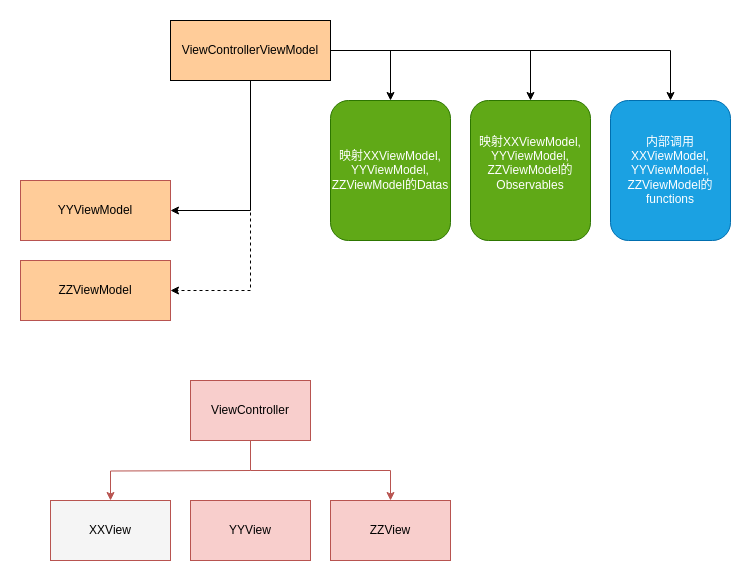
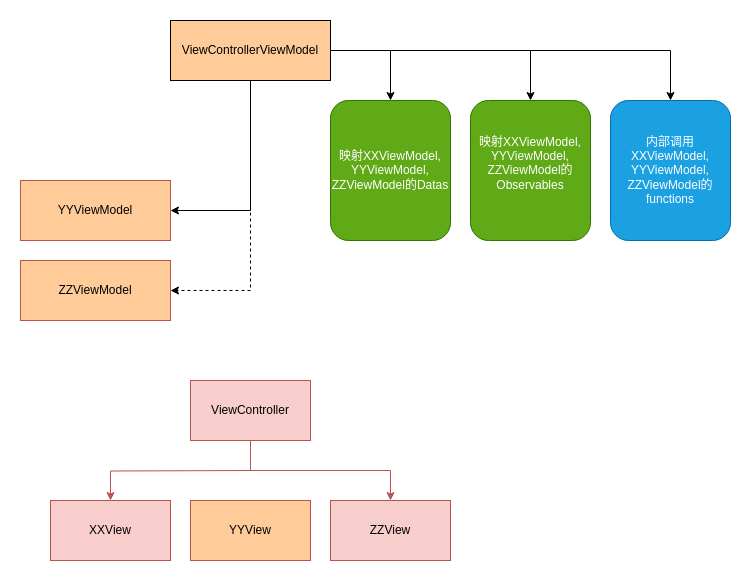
  <mxCell id="0" />
  <mxCell id="1" parent="0" />
  <mxCell id="2" style="edgeStyle=orthogonalEdgeStyle;rounded=0;orthogonalLoop=1;jettySize=auto;html=1;entryX=1;entryY=0.5;entryDx=0;entryDy=0;fontColor=#000000;" edge="1" parent="1" source="7" target="11"><mxGeometry relative="1" as="geometry" /></mxCell>
  <mxCell id="3" style="edgeStyle=orthogonalEdgeStyle;rounded=0;orthogonalLoop=1;jettySize=auto;html=1;entryX=1;entryY=0.5;entryDx=0;entryDy=0;fontColor=#000000;dashed=1;" edge="1" parent="1" source="7" target="12"><mxGeometry relative="1" as="geometry" /></mxCell>
  <mxCell id="4" style="edgeStyle=orthogonalEdgeStyle;rounded=0;orthogonalLoop=1;jettySize=auto;html=1;entryX=0.5;entryY=0;entryDx=0;entryDy=0;fontColor=#000000;exitX=1;exitY=0.5;exitDx=0;exitDy=0;" edge="1" parent="1" source="7" target="10"><mxGeometry relative="1" as="geometry" /></mxCell>
  <mxCell id="5" style="edgeStyle=orthogonalEdgeStyle;rounded=0;orthogonalLoop=1;jettySize=auto;html=1;entryX=0.5;entryY=0;entryDx=0;entryDy=0;fontColor=#000000;" edge="1" parent="1" source="7" target="8"><mxGeometry relative="1" as="geometry" /></mxCell>
  <mxCell id="6" style="edgeStyle=orthogonalEdgeStyle;rounded=0;orthogonalLoop=1;jettySize=auto;html=1;entryX=0.5;entryY=0;entryDx=0;entryDy=0;fontColor=#000000;" edge="1" parent="1" source="7" target="9"><mxGeometry relative="1" as="geometry" /></mxCell>
  <mxCell id="7" value="ViewControllerViewModel" style="rounded=0;whiteSpace=wrap;html=1;fillColor=#FFCC99;" vertex="1" parent="1"><mxGeometry x="170" width="160" height="60" as="geometry" y="20" /></mxCell>
  <mxCell id="8" value="&lt;span&gt;映射XXViewModel, YYViewModel, ZZViewModel的Observables&lt;br&gt;&lt;br&gt;&lt;/span&gt;" style="rounded=1;whiteSpace=wrap;html=1;fillColor=#60a917;fontColor=#ffffff;strokeColor=#2D7600;" vertex="1" parent="1"><mxGeometry x="470" y="100" width="120" height="140" as="geometry" /></mxCell>
  <mxCell id="9" value="&lt;span&gt;内部调用&lt;/span&gt;XXViewModel, YYViewModel, ZZViewModel的functions&lt;span&gt;&lt;br&gt;&lt;/span&gt;" style="rounded=1;whiteSpace=wrap;html=1;fillColor=#1ba1e2;fontColor=#ffffff;strokeColor=#006EAF;" vertex="1" parent="1"><mxGeometry x="610" y="100" width="120" height="140" as="geometry" /></mxCell>
  <mxCell id="10" value="映射XXViewModel, YYViewModel, ZZViewModel的Datas&lt;br&gt;" style="rounded=1;whiteSpace=wrap;html=1;fillColor=#60a917;fontColor=#ffffff;strokeColor=#2D7600;" vertex="1" parent="1"><mxGeometry x="330" y="100" width="120" height="140" as="geometry" /></mxCell>
  <mxCell id="11" value="YYViewModel" style="rounded=0;whiteSpace=wrap;html=1;fillColor=#FFCC99;strokeColor=#b85450;" vertex="1" parent="1"><mxGeometry x="20" y="180" width="150" height="60" as="geometry" /></mxCell>
  <mxCell id="12" value="ZZViewModel" style="rounded=0;whiteSpace=wrap;html=1;fillColor=#FFCC99;strokeColor=#b85450;" vertex="1" parent="1"><mxGeometry x="20" y="260" width="150" height="60" as="geometry" /></mxCell>
  <mxCell id="13" style="edgeStyle=orthogonalEdgeStyle;rounded=0;orthogonalLoop=1;jettySize=auto;html=1;entryX=0.5;entryY=0;entryDx=0;entryDy=0;fontColor=#000000;exitX=0.5;exitY=1;exitDx=0;exitDy=0;fillColor=#f8cecc;strokeColor=#b85450;" edge="1" parent="1" source="15" target="18"><mxGeometry relative="1" as="geometry" /></mxCell>
  <mxCell id="14" style="edgeStyle=orthogonalEdgeStyle;rounded=0;orthogonalLoop=1;jettySize=auto;html=1;entryX=0.5;entryY=0;entryDx=0;entryDy=0;fontColor=#000000;fillColor=#f8cecc;strokeColor=#b85450;" edge="1" parent="1" target="16"><mxGeometry relative="1" as="geometry"><mxPoint x="250" y="470" as="sourcePoint" /></mxGeometry></mxCell>
  <mxCell id="15" value="ViewController" style="rounded=0;whiteSpace=wrap;html=1;fillColor=#f8cecc;strokeColor=#b85450;" vertex="1" parent="1"><mxGeometry x="190" y="380" width="120" height="60" as="geometry" /></mxCell>
- <mxCell id="16" value="XXView" style="rounded=0;whiteSpace=wrap;html=1;fillColor=#f5f5f5;strokeColor=#b85450;" vertex="1" parent="1"><mxGeometry x="50" y="500" width="120" height="60" as="geometry" /></mxCell>
- <mxCell id="17" value="YYView" style="rounded=0;whiteSpace=wrap;html=1;fillColor=#f8cecc;strokeColor=#b85450;" vertex="1" parent="1"><mxGeometry x="190" y="500" width="120" height="60" as="geometry" /></mxCell>
+ <mxCell id="16" value="XXView" style="rounded=0;whiteSpace=wrap;html=1;fillColor=#f8cecc;strokeColor=#b85450;" vertex="1" parent="1"><mxGeometry x="50" y="500" width="120" height="60" as="geometry" /></mxCell>
+ <mxCell id="17" value="YYView" style="rounded=0;whiteSpace=wrap;html=1;fillColor=#ffcc99;strokeColor=#b85450;" vertex="1" parent="1"><mxGeometry x="190" y="500" width="120" height="60" as="geometry" /></mxCell>
  <mxCell id="18" value="ZZView" style="rounded=0;whiteSpace=wrap;html=1;fillColor=#f8cecc;strokeColor=#b85450;" vertex="1" parent="1"><mxGeometry x="330" y="500" width="120" height="60" as="geometry" /></mxCell>
